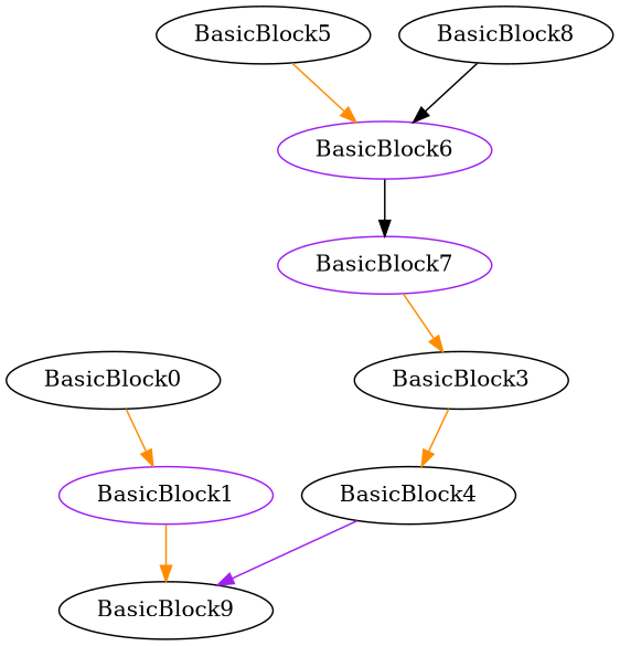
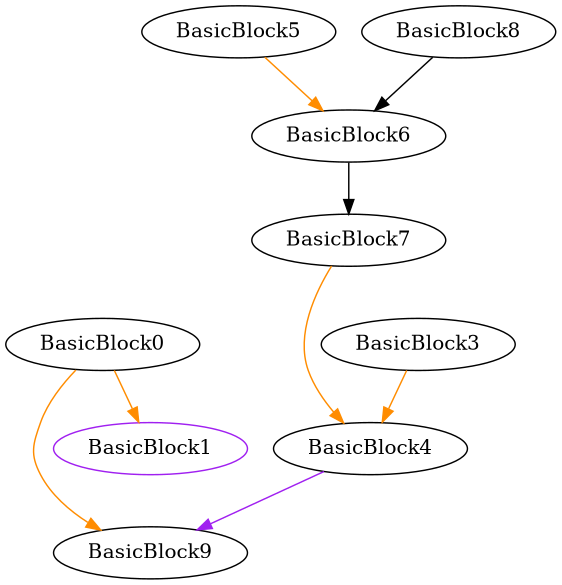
  digraph {
    node [color=black]
    edge [color=darkorange]
    BasicBlock4
    BasicBlock9
    BasicBlock1 [color=purple]
    BasicBlock3
-   BasicBlock6 [color=purple]
+   BasicBlock6
    BasicBlock5
    BasicBlock0
-   BasicBlock7 [color=purple]
+   BasicBlock7
    BasicBlock8
    BasicBlock4 -> BasicBlock9 [color=purple]
-   BasicBlock1 -> BasicBlock9
+   BasicBlock0 -> BasicBlock9
    BasicBlock3 -> BasicBlock4
    BasicBlock6 -> BasicBlock7 [color=black]
    BasicBlock5 -> BasicBlock6
    BasicBlock0 -> BasicBlock1
-   BasicBlock7 -> BasicBlock3
+   BasicBlock7 -> BasicBlock4
    BasicBlock8 -> BasicBlock6 [color=black]
  }
